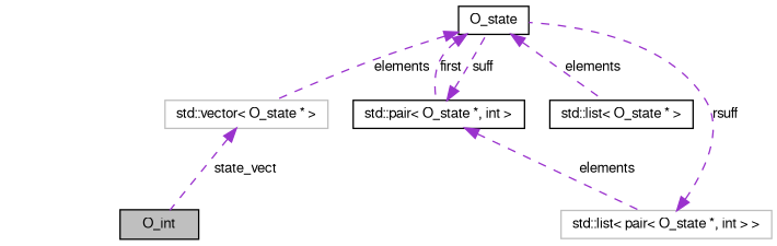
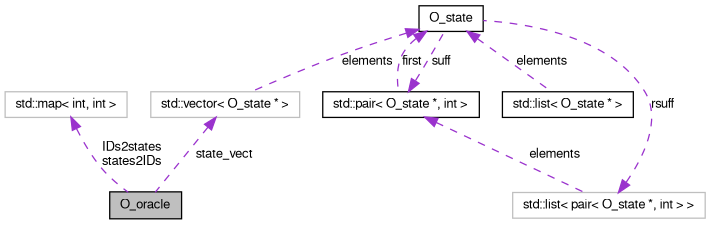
  digraph {
    rankdir=TB
    node [color=black fontname=FreeSans fontsize=10 shape=record]
    edge [color=darkorchid3 dir=back fontname=FreeSans fontsize=10 labelfontname=FreeSans labelfontsize=10 style=dashed]
-   n1 [fillcolor=grey75 fontcolor=black height=0.2 label=O_int style=filled width=0.4]
+   n1 [fillcolor=grey75 fontcolor=black height=0.2 label=O_oracle style=filled width=0.4]
+   n2 [color=grey75 height=0.2 label="std::map\< int, int \>" width=0.4]
    n3 [color=grey75 height=0.2 label="std::vector\< O_state * \>" width=0.4]
    n4 [height=0.2 label=O_state width=0.4]
    n5 [height=0.2 label="std::pair\< O_state *, int \>" width=0.4]
    n6 [height=0.2 label="std::list\< O_state * \>" width=0.4]
    n7 [color=grey75 height=0.2 label="std::list\< pair\< O_state *, int \> \>" width=0.4]
+   n2 -> n1 [label="IDs2states\nstates2IDs"]
    n3 -> n1 [label=state_vect]
    n4 -> n3 [label=elements]
    n4 -> n5 [label=first]
    n4 -> n6 [label=elements]
    n5 -> n4 [label=suff]
    n5 -> n7 [label=elements]
    n7 -> n4 [label=rsuff]
  }
